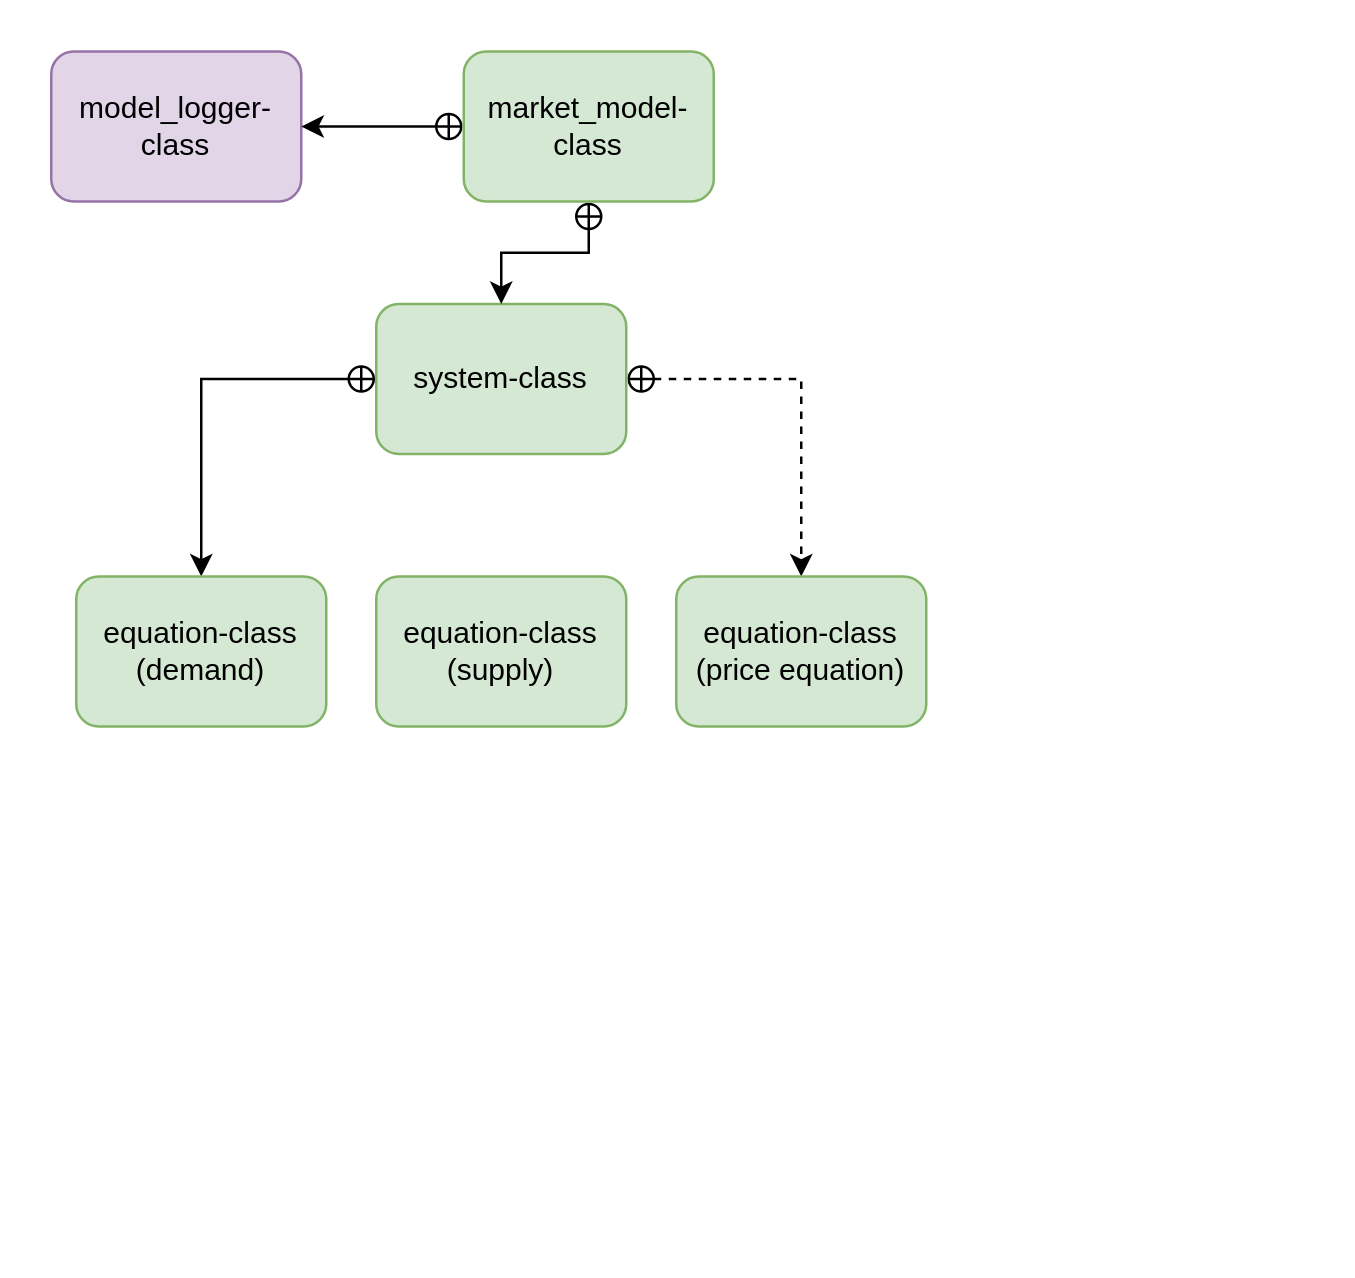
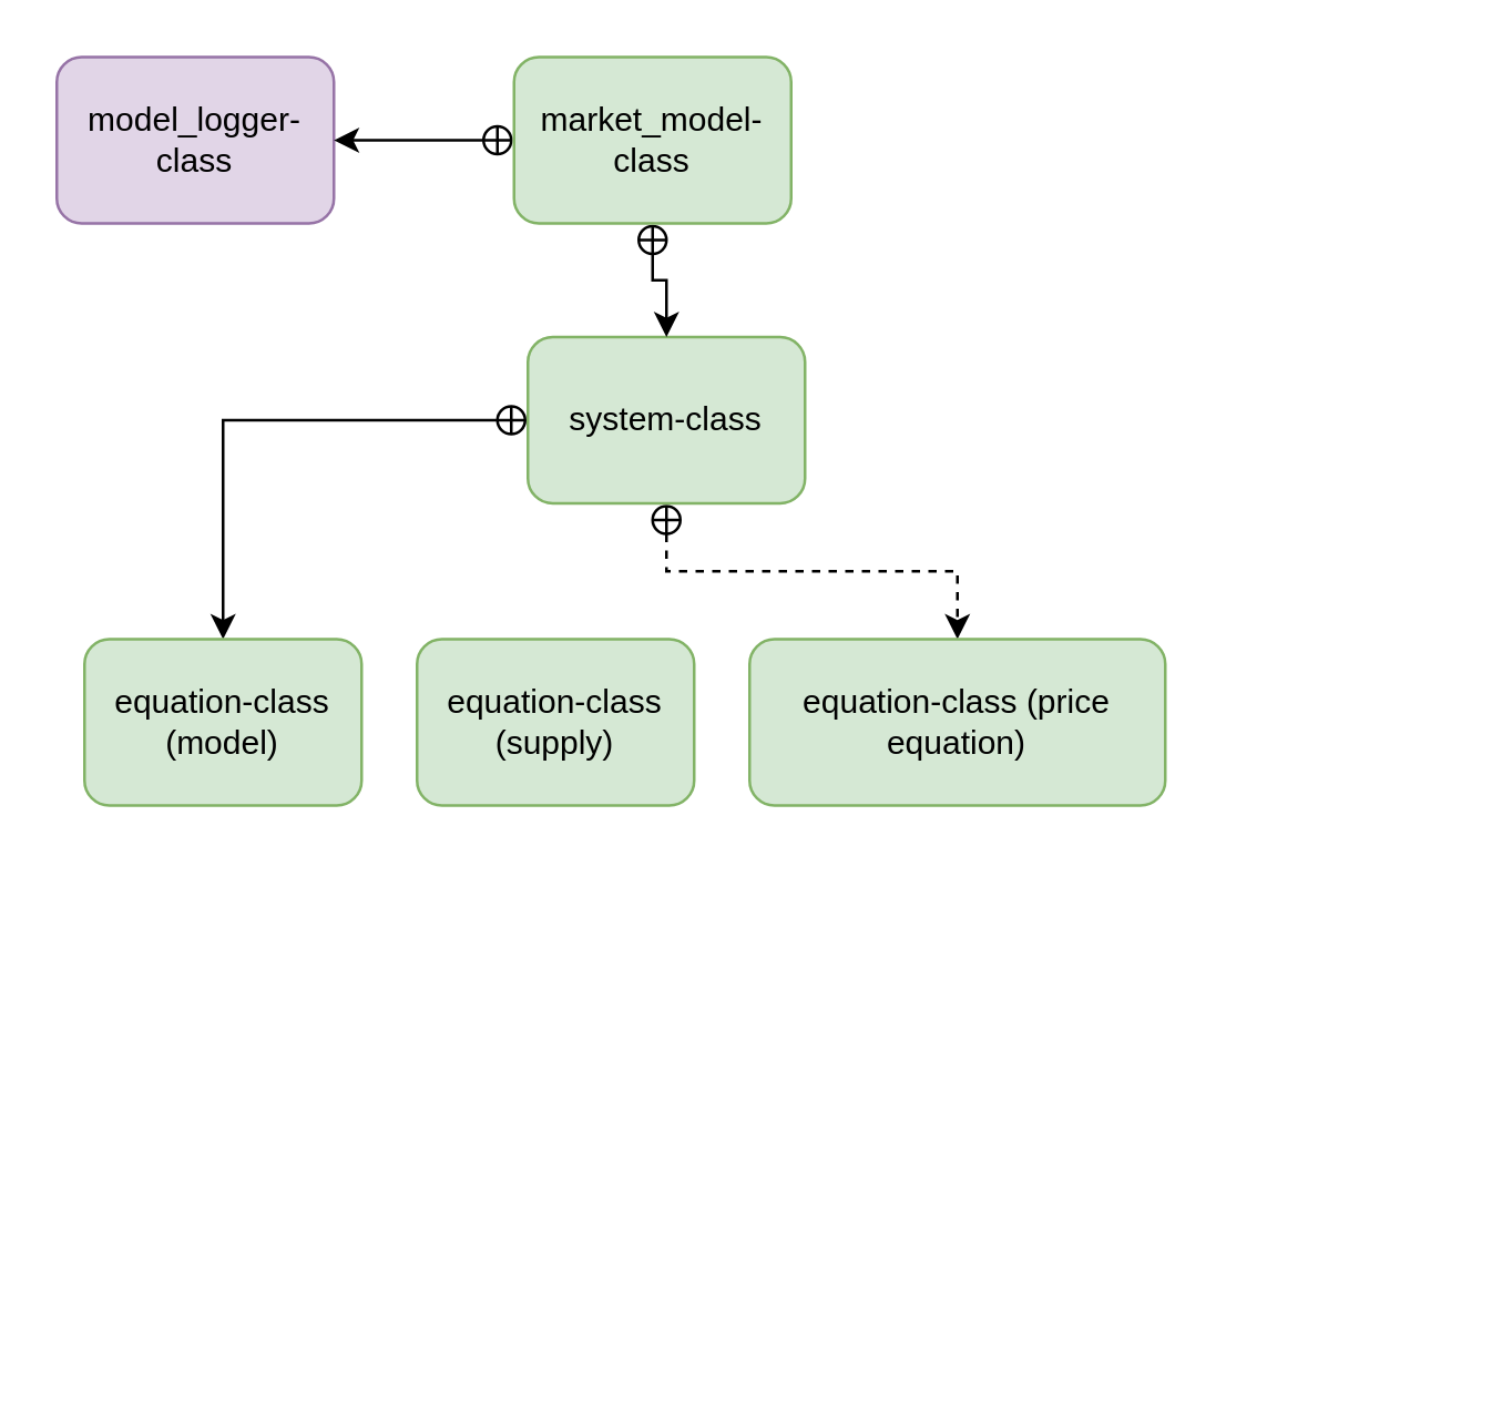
  <mxCell id="0" />
  <mxCell id="1" parent="0" />
  <mxCell id="2" value="model_logger-class" style="rounded=1;whiteSpace=wrap;html=1;fillColor=#e1d5e7;strokeColor=#9673a6;" parent="1" vertex="1"><mxGeometry x="20" y="20" width="100" height="60" as="geometry" /></mxCell>
  <mxCell id="3" value="" style="edgeStyle=orthogonalEdgeStyle;rounded=0;orthogonalLoop=1;jettySize=auto;html=1;startArrow=circlePlus;startFill=0;startSize=4;" parent="1" source="5" target="9" edge="1"><mxGeometry relative="1" as="geometry" /></mxCell>
  <mxCell id="4" value="" style="edgeStyle=orthogonalEdgeStyle;rounded=0;orthogonalLoop=1;jettySize=auto;html=1;dashed=1;startArrow=circlePlus;startFill=0;startSize=4;" parent="1" source="5" target="11" edge="1"><mxGeometry relative="1" as="geometry" /></mxCell>
- <mxCell id="5" value="system-class" style="rounded=1;whiteSpace=wrap;html=1;fillColor=#d5e8d4;strokeColor=#82b366;" parent="1" vertex="1"><mxGeometry x="150" y="121" width="100" height="60" as="geometry" /></mxCell>
+ <mxCell id="5" value="system-class" style="rounded=1;whiteSpace=wrap;html=1;fillColor=#d5e8d4;strokeColor=#82b366;" parent="1" vertex="1"><mxGeometry x="190" y="121" width="100" height="60" as="geometry" /></mxCell>
  <mxCell id="6" value="" style="edgeStyle=orthogonalEdgeStyle;rounded=0;orthogonalLoop=1;jettySize=auto;html=1;startArrow=circlePlus;startFill=0;startSize=4;" parent="1" source="8" target="5" edge="1"><mxGeometry relative="1" as="geometry" /></mxCell>
  <mxCell id="7" value="" style="edgeStyle=orthogonalEdgeStyle;rounded=0;orthogonalLoop=1;jettySize=auto;html=1;startArrow=circlePlus;startFill=0;startSize=4;" parent="1" source="8" target="2" edge="1"><mxGeometry relative="1" as="geometry" /></mxCell>
  <mxCell id="8" value="market_model-class" style="rounded=1;whiteSpace=wrap;html=1;fillColor=#d5e8d4;strokeColor=#82b366;" parent="1" vertex="1"><mxGeometry x="185" y="20" width="100" height="60" as="geometry" /></mxCell>
- <mxCell id="9" value="equation-class (demand)" style="rounded=1;whiteSpace=wrap;html=1;fillColor=#d5e8d4;strokeColor=#82b366;" parent="1" vertex="1"><mxGeometry x="30" y="230" width="100" height="60" as="geometry" /></mxCell>
+ <mxCell id="9" value="equation-class (model)" style="rounded=1;whiteSpace=wrap;html=1;fillColor=#d5e8d4;strokeColor=#82b366;" parent="1" vertex="1"><mxGeometry x="30" y="230" width="100" height="60" as="geometry" /></mxCell>
  <mxCell id="10" value="equation-class (supply)" style="rounded=1;html=1;align=center;whiteSpace=wrap;fillColor=#d5e8d4;strokeColor=#82b366;" parent="1" vertex="1"><mxGeometry x="150" y="230" width="100" height="60" as="geometry" /></mxCell>
- <mxCell id="11" value="equation-class (price equation)" style="rounded=1;whiteSpace=wrap;html=1;fillColor=#d5e8d4;strokeColor=#82b366;" parent="1" vertex="1"><mxGeometry x="270" y="230" width="100" height="60" as="geometry" /></mxCell>
+ <mxCell id="11" value="equation-class (price equation)" style="rounded=1;whiteSpace=wrap;html=1;fillColor=#d5e8d4;strokeColor=#82b366;" parent="1" vertex="1"><mxGeometry x="270" y="230" width="150" height="60" as="geometry" /></mxCell>
  <mxCell id="12" style="edgeStyle=orthogonalEdgeStyle;rounded=0;orthogonalLoop=1;jettySize=auto;html=1;dashed=1;" parent="1" edge="1"><mxGeometry relative="1" as="geometry"><mxPoint x="520" y="489" as="targetPoint" /></mxGeometry></mxCell>
